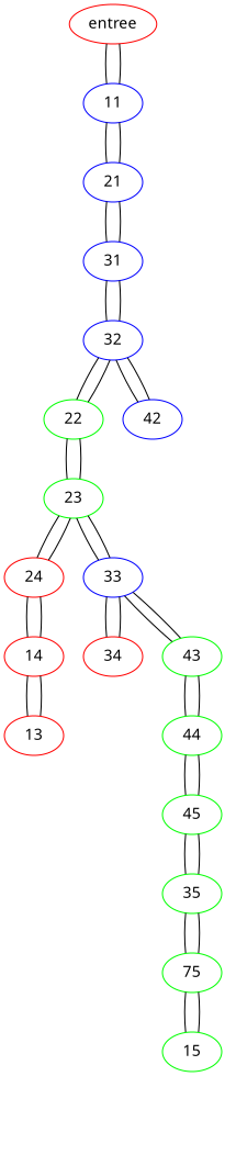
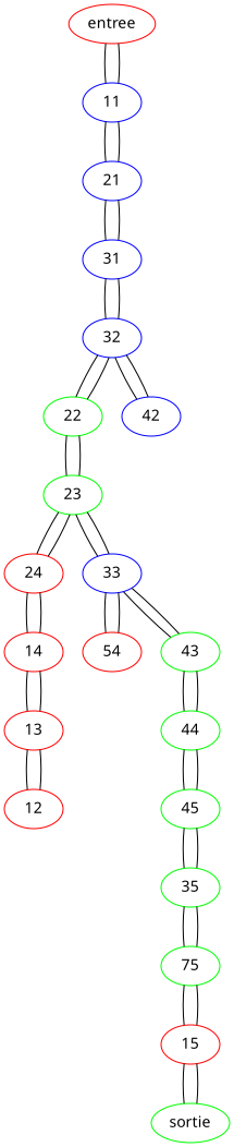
  graph {
    fontname="Noto Sans"
    node [color=green fontname="Noto Sans"]
    edge [fontname="Noto Sans"]
    entree [color=red]
    11 [color=blue]
    21 [color=blue]
-   15
+   sortie
+   15 [color=red]
    n6 [label=75]
    31 [color=blue]
+   12 [color=red]
    13 [color=red]
    14 [color=red]
    24 [color=red]
    23
    35
    32 [color=blue]
    22
    33 [color=blue]
    42 [color=blue]
-   34 [color=red]
+   34 [color=red label=54]
    43
    45
    44
    entree -- 11
    11 -- entree
    11 -- 21
    21 -- 11
    21 -- 31
+   sortie -- 15
+   15 -- sortie
    15 -- n6
    n6 -- 15
    n6 -- 35
    31 -- 21
    31 -- 32
+   12 -- 13
+   13 -- 12
    13 -- 14
    14 -- 13
    14 -- 24
    24 -- 14
    24 -- 23
    23 -- 24
    23 -- 22
    23 -- 33
    35 -- n6
    35 -- 45
    32 -- 31
    32 -- 22
    32 -- 42
    22 -- 23
    22 -- 32
    33 -- 23
    33 -- 34
    33 -- 43
    42 -- 32
    34 -- 33
    43 -- 33
    43 -- 44
    45 -- 35
    45 -- 44
    44 -- 43
    44 -- 45
  }
